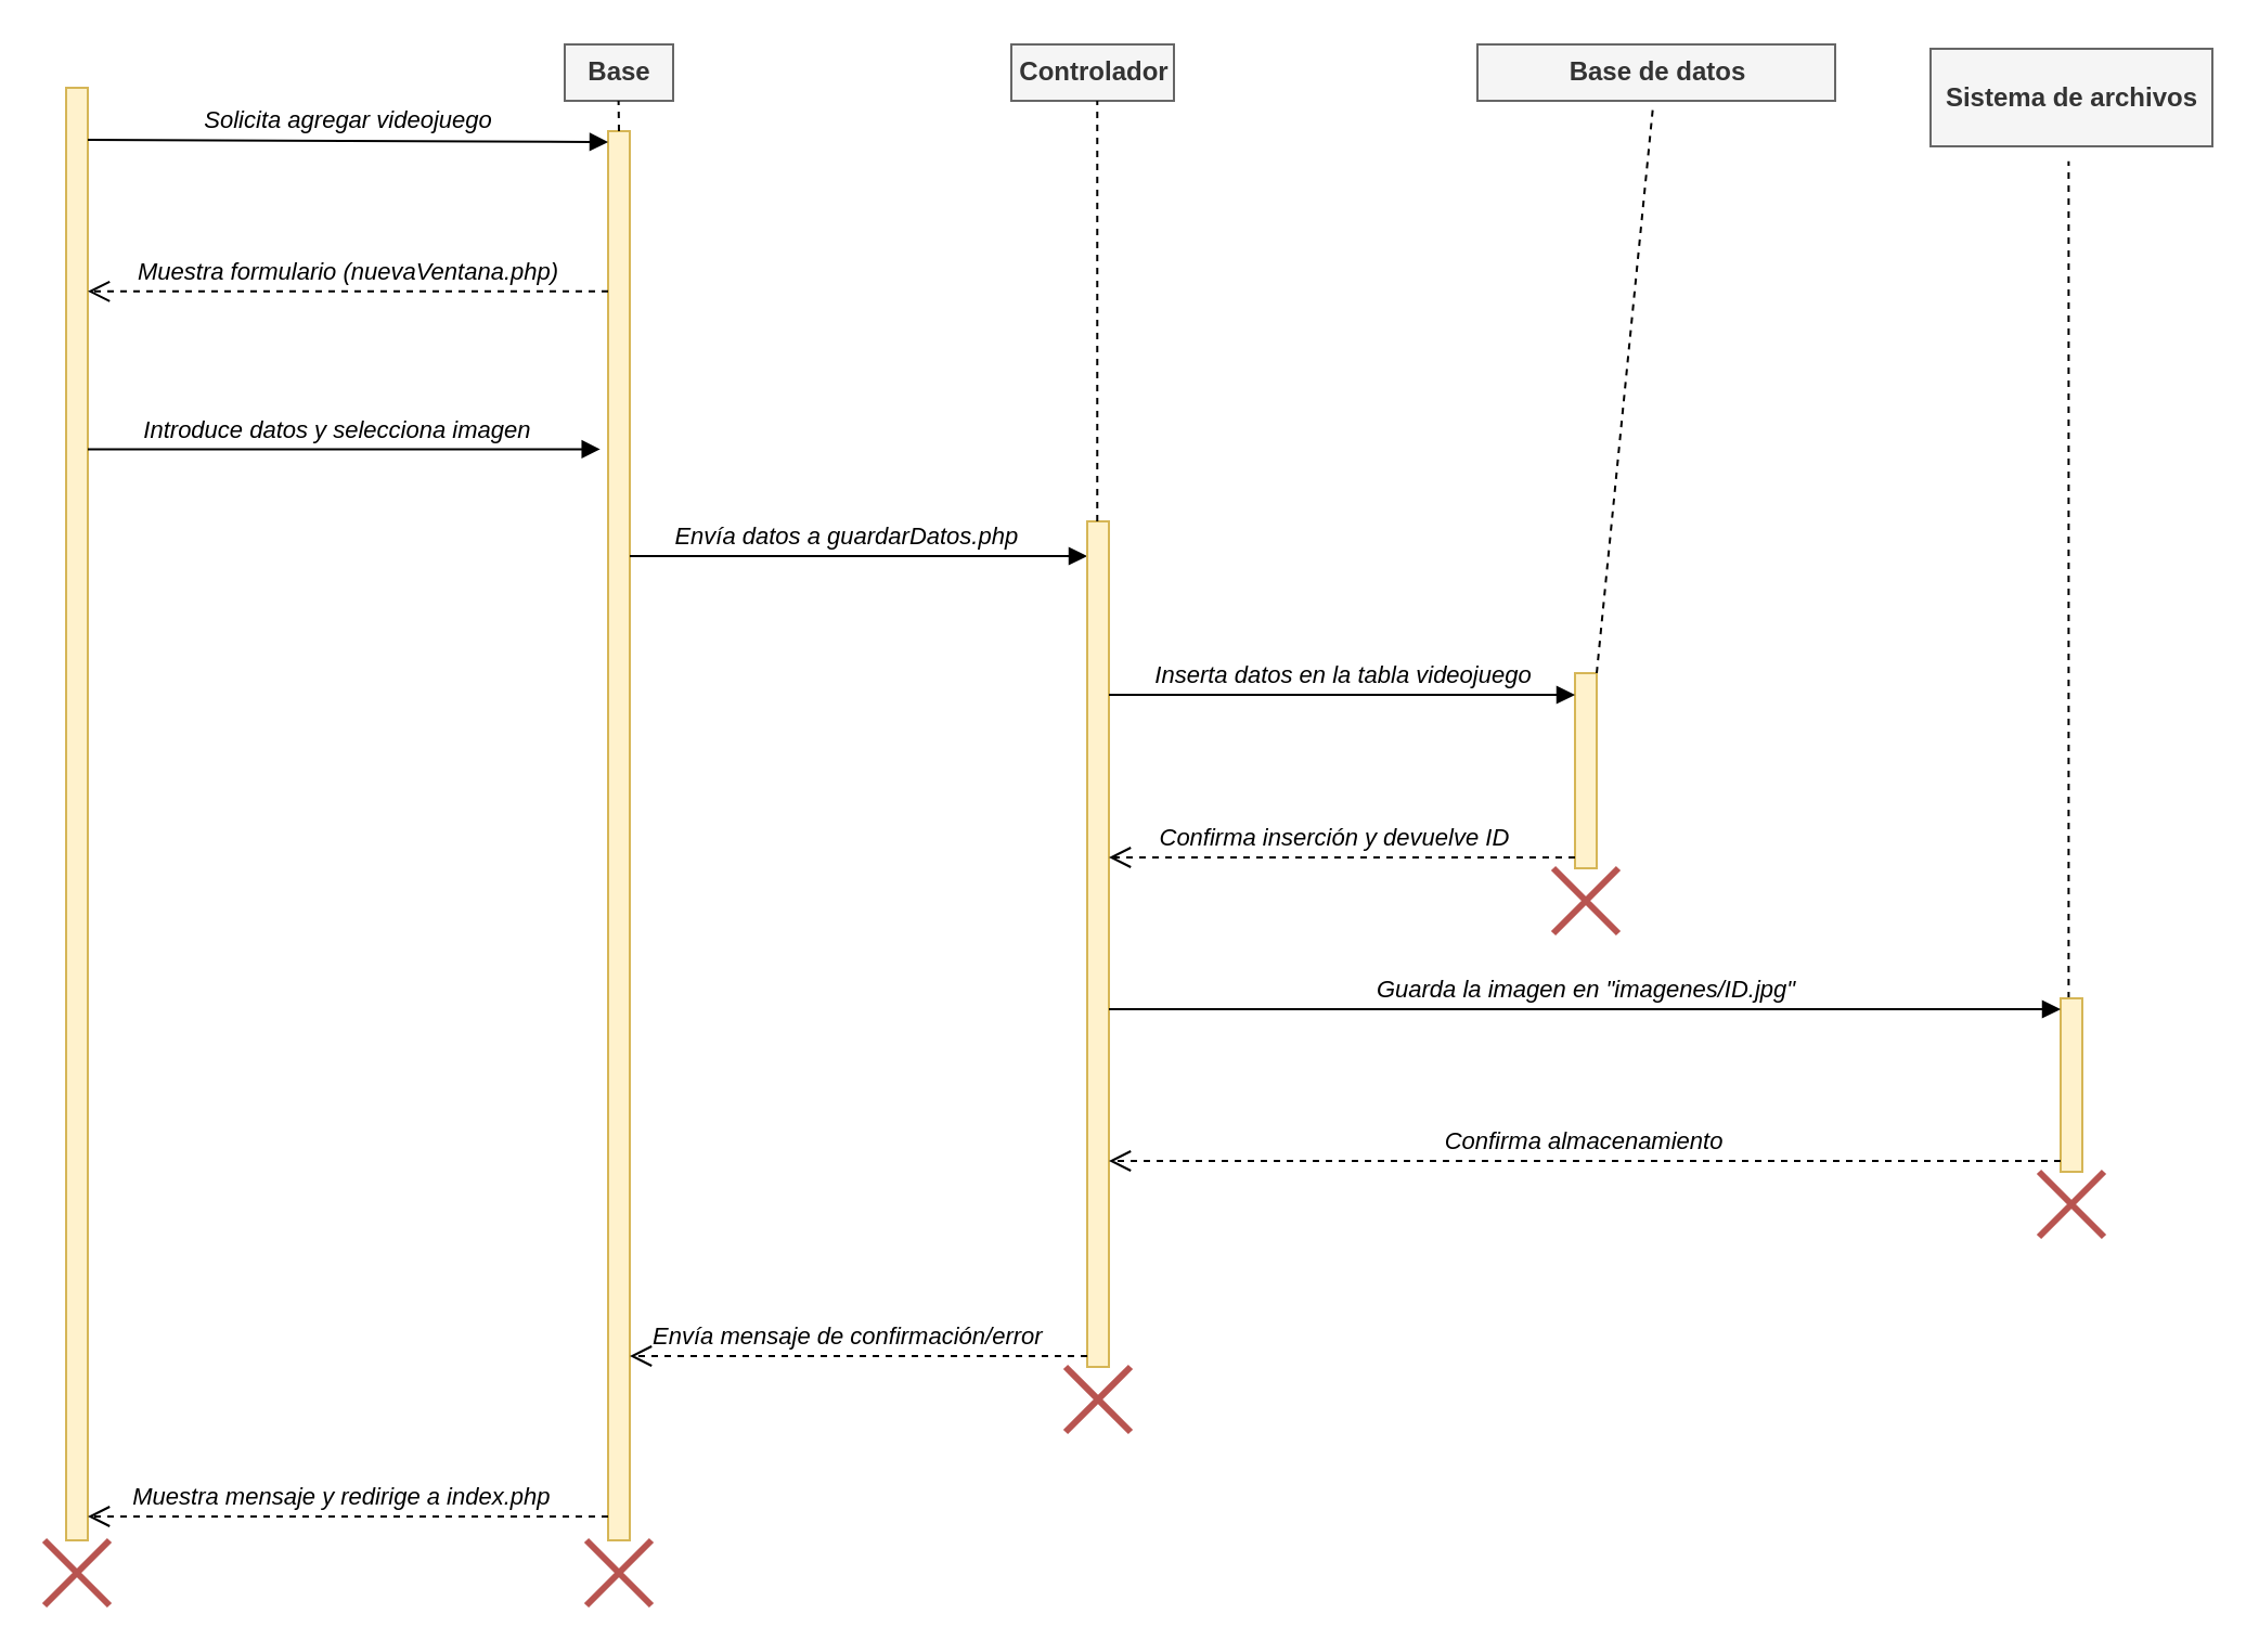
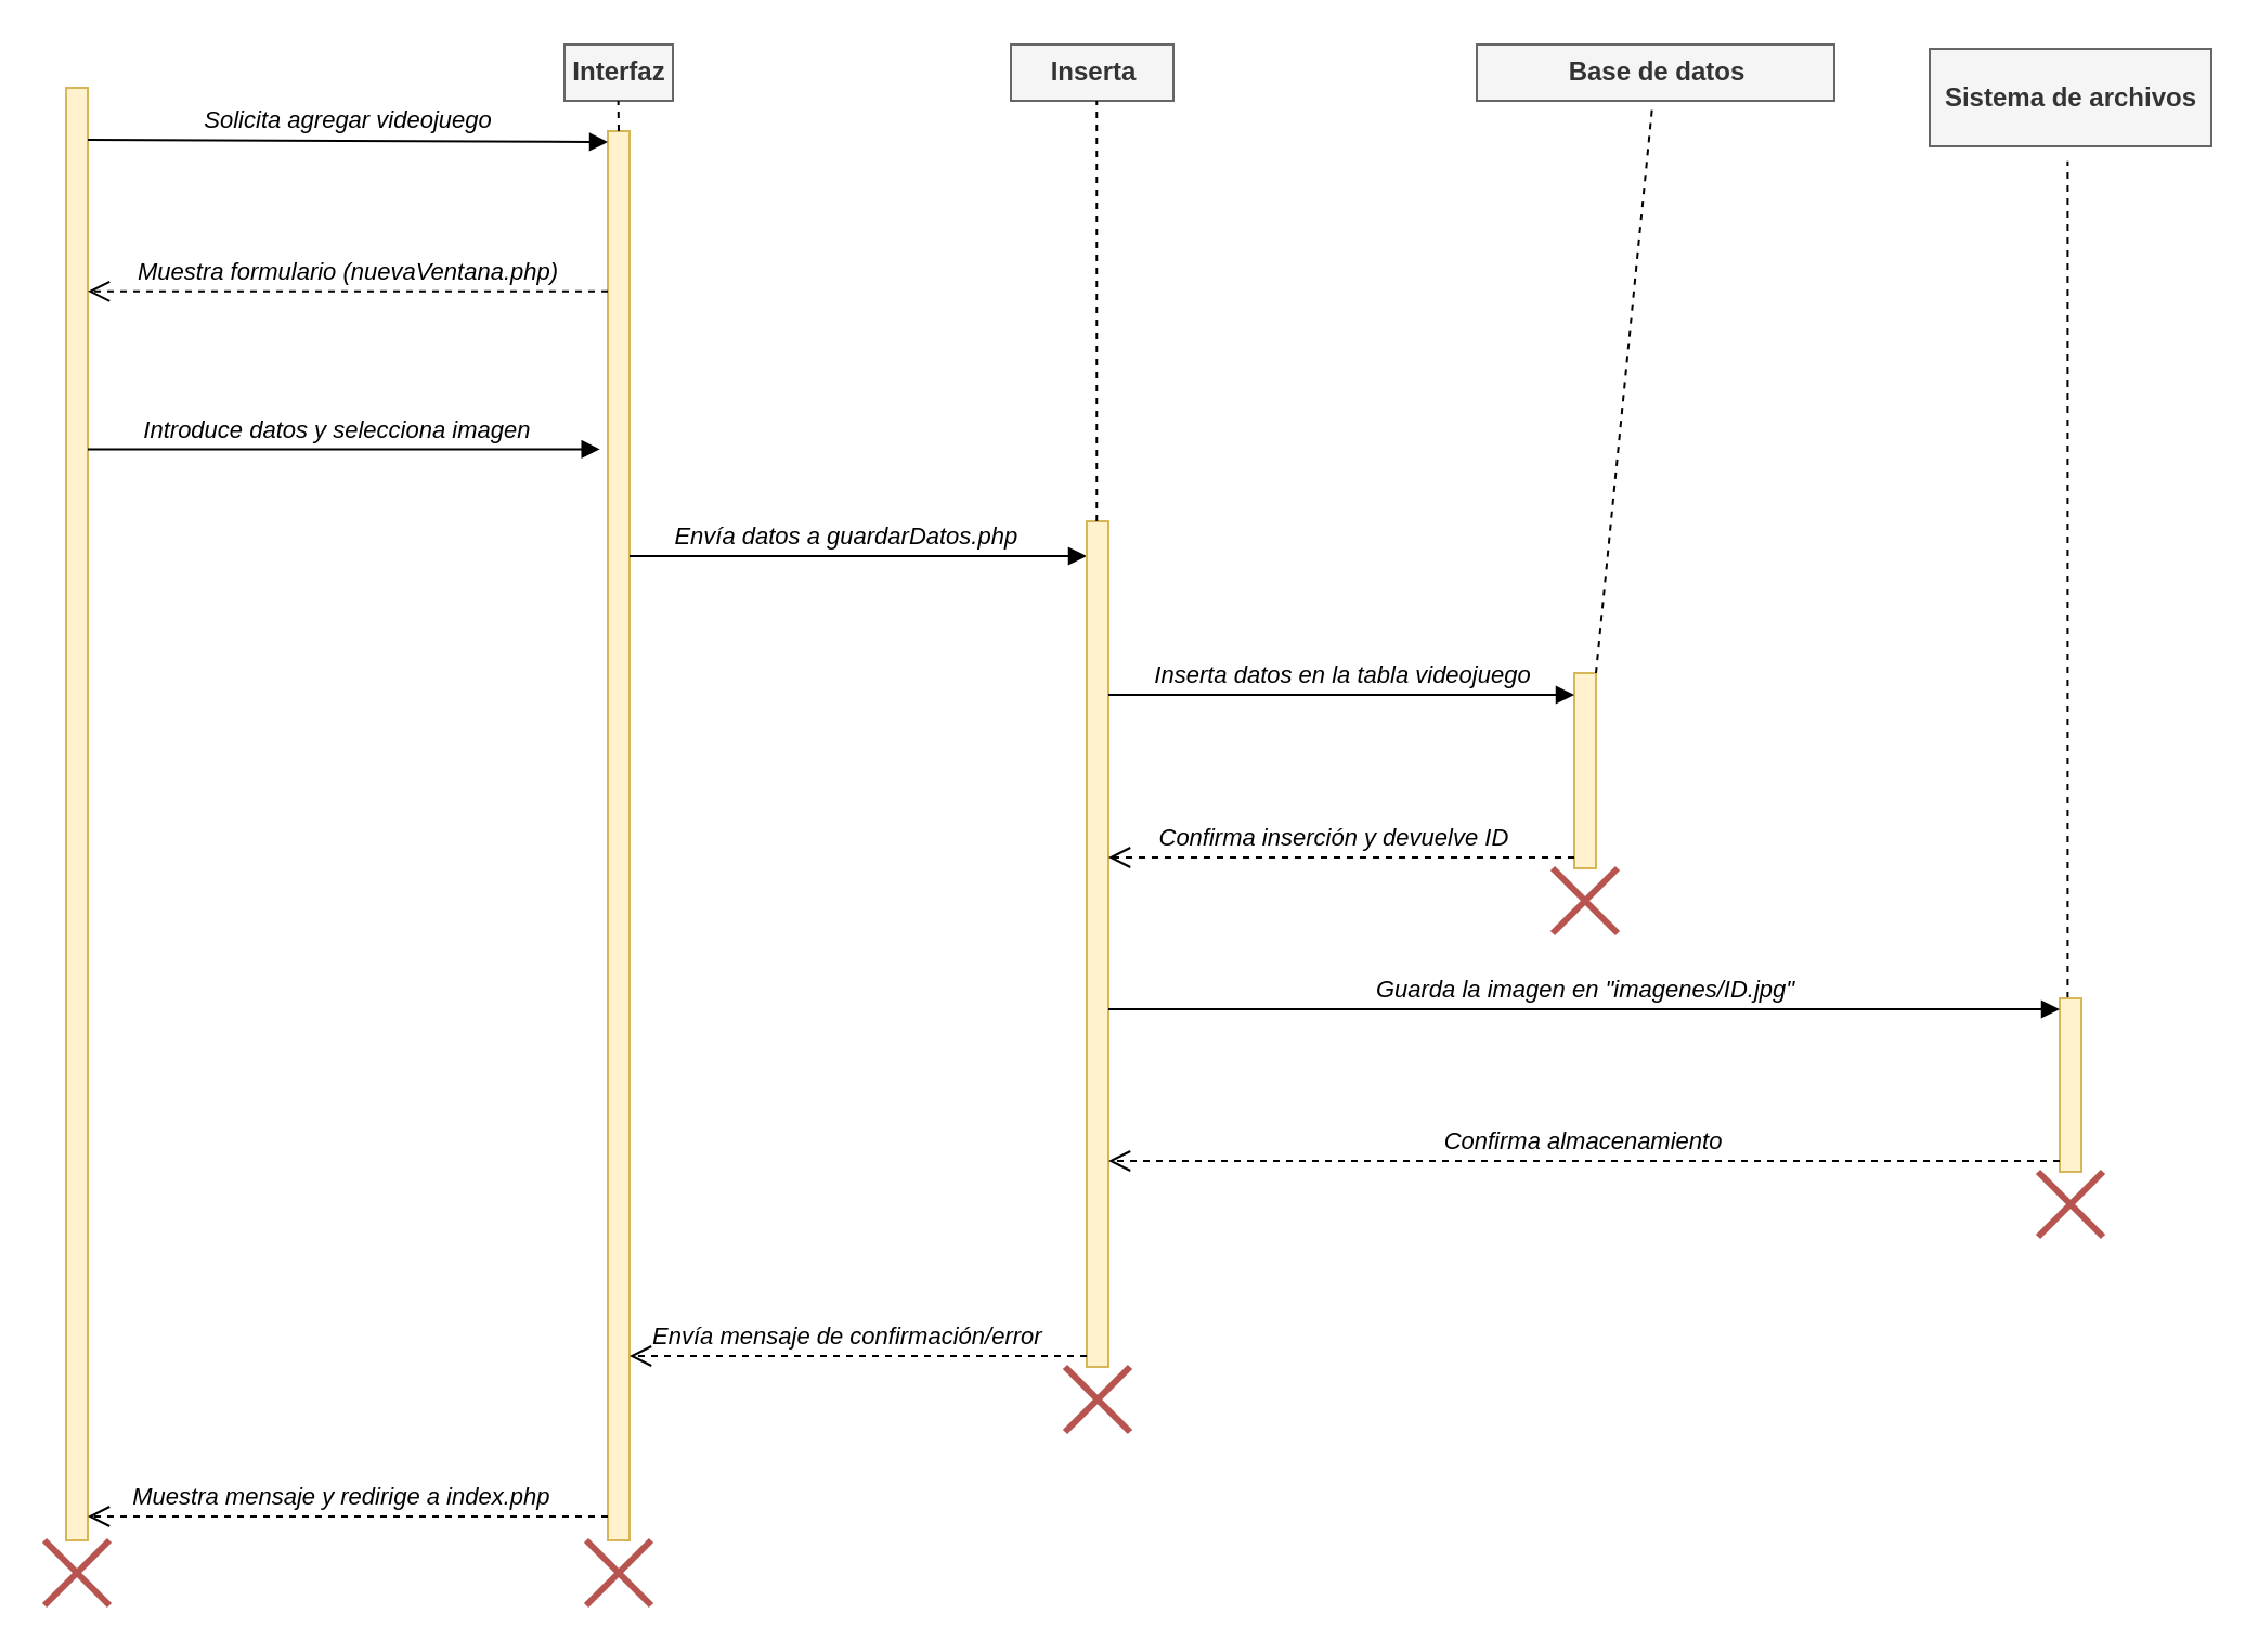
  <mxCell id="0" />
  <mxCell id="1" parent="0" />
  <mxCell id="2" value="" style="html=1;points=[[0,0,0,0,5],[0,1,0,0,-5],[1,0,0,0,5],[1,1,0,0,-5]];perimeter=orthogonalPerimeter;outlineConnect=0;targetShapes=umlLifeline;portConstraint=eastwest;newEdgeStyle={&quot;curved&quot;:0,&quot;rounded&quot;:0};fillColor=#fff2cc;strokeColor=#d6b656;" vertex="1" parent="1"><mxGeometry x="30" y="40" width="10" height="670" as="geometry" /></mxCell>
  <mxCell id="3" value="&lt;span style=&quot;font-size: 11px;&quot;&gt;Introduce datos y selecciona imagen&amp;nbsp;&amp;nbsp;&lt;/span&gt;" style="html=1;verticalAlign=bottom;endArrow=block;curved=0;rounded=0;align=center;fontStyle=2;labelPosition=left;verticalLabelPosition=top;horizontal=1;entryX=-0.365;entryY=0.316;entryDx=0;entryDy=0;entryPerimeter=0;" edge="1" parent="1"><mxGeometry width="80" relative="1" as="geometry"><mxPoint x="40" y="206.72" as="sourcePoint" /><mxPoint x="276.35" y="206.72" as="targetPoint" /></mxGeometry></mxCell>
  <mxCell id="4" value="" style="html=1;points=[[0,0,0,0,5],[0,1,0,0,-5],[1,0,0,0,5],[1,1,0,0,-5]];perimeter=orthogonalPerimeter;outlineConnect=0;targetShapes=umlLifeline;portConstraint=eastwest;newEdgeStyle={&quot;curved&quot;:0,&quot;rounded&quot;:0};fillColor=#fff2cc;strokeColor=#d6b656;" vertex="1" parent="1"><mxGeometry x="280" y="60" width="10" height="650" as="geometry" /></mxCell>
  <mxCell id="5" value="&lt;span style=&quot;font-style: italic;&quot;&gt;Solicita agregar videojuego&lt;/span&gt;" style="html=1;verticalAlign=bottom;endArrow=block;curved=0;rounded=0;align=center;entryX=0;entryY=0;entryDx=0;entryDy=5;entryPerimeter=0;" edge="1" target="4" parent="1"><mxGeometry relative="1" as="geometry"><mxPoint x="40" y="64" as="sourcePoint" /><mxPoint x="260" y="64" as="targetPoint" /></mxGeometry></mxCell>
  <mxCell id="6" value="&lt;i&gt;Muestra formulario (nuevaVentana.php)&lt;/i&gt;" style="html=1;verticalAlign=bottom;endArrow=open;dashed=1;endSize=8;curved=0;rounded=0;exitX=0;exitY=0.167;exitDx=0;exitDy=0;exitPerimeter=0;" edge="1" parent="1"><mxGeometry relative="1" as="geometry"><mxPoint x="40" y="133.89" as="targetPoint" /><mxPoint x="280" y="133.89" as="sourcePoint" /></mxGeometry></mxCell>
  <mxCell id="7" value="&lt;i&gt;Envía datos a guardarDatos.php&amp;nbsp; &amp;nbsp;&amp;nbsp;&lt;/i&gt;" style="html=1;verticalAlign=bottom;endArrow=block;curved=0;rounded=0;align=center;" edge="1" parent="1"><mxGeometry width="80" relative="1" as="geometry"><mxPoint x="290" y="256" as="sourcePoint" /><mxPoint x="501" y="256" as="targetPoint" /></mxGeometry></mxCell>
- <mxCell id="8" value="Base" style="text;align=center;fontStyle=1;verticalAlign=middle;spacingLeft=3;spacingRight=3;rotatable=0;points=[[0,0.5],[1,0.5]];portConstraint=eastwest;html=1;rounded=0;glass=0;fillColor=#f5f5f5;fontColor=#333333;strokeColor=#666666;" vertex="1" parent="1"><mxGeometry x="260" y="20" width="50" height="26" as="geometry" /></mxCell>
+ <mxCell id="8" value="Interfaz" style="text;align=center;fontStyle=1;verticalAlign=middle;spacingLeft=3;spacingRight=3;rotatable=0;points=[[0,0.5],[1,0.5]];portConstraint=eastwest;html=1;rounded=0;glass=0;fillColor=#f5f5f5;fontColor=#333333;strokeColor=#666666;" vertex="1" parent="1"><mxGeometry x="260" y="20" width="50" height="26" as="geometry" /></mxCell>
  <mxCell id="9" value="" style="html=1;points=[[0,0,0,0,5],[0,1,0,0,-5],[1,0,0,0,5],[1,1,0,0,-5]];perimeter=orthogonalPerimeter;outlineConnect=0;targetShapes=umlLifeline;portConstraint=eastwest;newEdgeStyle={&quot;curved&quot;:0,&quot;rounded&quot;:0};fillColor=#fff2cc;strokeColor=#d6b656;" vertex="1" parent="1"><mxGeometry x="501" y="240" width="10" height="390" as="geometry" /></mxCell>
  <mxCell id="10" value="" style="endArrow=none;dashed=1;endFill=0;endSize=12;html=1;rounded=0;curved=0;startFill=0;" edge="1" parent="1"><mxGeometry width="160" relative="1" as="geometry"><mxPoint x="285" y="60" as="sourcePoint" /><mxPoint x="284.81" y="46" as="targetPoint" /></mxGeometry></mxCell>
- <mxCell id="11" value="Controlador" style="text;align=center;fontStyle=1;verticalAlign=middle;spacingLeft=3;spacingRight=3;rotatable=0;points=[[0,0.5],[1,0.5]];portConstraint=eastwest;html=1;rounded=0;glass=0;fillColor=#f5f5f5;fontColor=#333333;strokeColor=#666666;" vertex="1" parent="1"><mxGeometry x="466" y="20" width="75" height="26" as="geometry" /></mxCell>
+ <mxCell id="11" value="Inserta" style="text;align=center;fontStyle=1;verticalAlign=middle;spacingLeft=3;spacingRight=3;rotatable=0;points=[[0,0.5],[1,0.5]];portConstraint=eastwest;html=1;rounded=0;glass=0;fillColor=#f5f5f5;fontColor=#333333;strokeColor=#666666;" vertex="1" parent="1"><mxGeometry x="466" y="20" width="75" height="26" as="geometry" /></mxCell>
  <mxCell id="12" value="" style="endArrow=none;dashed=1;endFill=0;endSize=12;html=1;rounded=0;curved=0;startFill=0;" edge="1" parent="1" source="9"><mxGeometry width="160" relative="1" as="geometry"><mxPoint x="505.83" y="60" as="sourcePoint" /><mxPoint x="505.64" y="46" as="targetPoint" /></mxGeometry></mxCell>
  <mxCell id="13" value="" style="html=1;points=[[0,0,0,0,5],[0,1,0,0,-5],[1,0,0,0,5],[1,1,0,0,-5]];perimeter=orthogonalPerimeter;outlineConnect=0;targetShapes=umlLifeline;portConstraint=eastwest;newEdgeStyle={&quot;curved&quot;:0,&quot;rounded&quot;:0};fillColor=#fff2cc;strokeColor=#d6b656;" vertex="1" parent="1"><mxGeometry x="726" y="310" width="10" height="90" as="geometry" /></mxCell>
  <mxCell id="14" value="&lt;i&gt;Inserta datos en la tabla videojuego&lt;/i&gt;" style="html=1;verticalAlign=bottom;endArrow=block;curved=0;rounded=0;entryX=0;entryY=0;entryDx=0;entryDy=5;entryPerimeter=0;" edge="1" parent="1"><mxGeometry relative="1" as="geometry"><mxPoint x="511" y="320" as="sourcePoint" /><mxPoint x="726" y="320" as="targetPoint" /></mxGeometry></mxCell>
  <mxCell id="15" value="&lt;i&gt;&amp;nbsp;Confirma inserción y devuelve ID&amp;nbsp; &amp;nbsp;&lt;/i&gt;" style="html=1;verticalAlign=bottom;endArrow=open;dashed=1;endSize=8;curved=0;rounded=0;exitX=0;exitY=1;exitDx=0;exitDy=-5;exitPerimeter=0;" edge="1" source="13" parent="1" target="9"><mxGeometry relative="1" as="geometry"><mxPoint x="500" y="391" as="targetPoint" /><mxPoint x="700" y="390" as="sourcePoint" /></mxGeometry></mxCell>
  <mxCell id="16" value="Base de datos" style="text;align=center;fontStyle=1;verticalAlign=middle;spacingLeft=3;spacingRight=3;rotatable=0;points=[[0,0.5],[1,0.5]];portConstraint=eastwest;html=1;rounded=0;glass=0;fillColor=#f5f5f5;fontColor=#333333;strokeColor=#666666;" vertex="1" parent="1"><mxGeometry x="681" y="20" width="165" height="26" as="geometry" /></mxCell>
  <mxCell id="17" value="" style="endArrow=none;dashed=1;endFill=0;endSize=12;html=1;rounded=0;curved=0;startFill=0;entryX=0.49;entryY=1.154;entryDx=0;entryDy=0;entryPerimeter=0;" edge="1" parent="1" source="13" target="16"><mxGeometry width="160" relative="1" as="geometry"><mxPoint x="715" y="240" as="sourcePoint" /><mxPoint x="730" y="80" as="targetPoint" /></mxGeometry></mxCell>
  <mxCell id="18" value="Sistema de archivos" style="text;align=center;fontStyle=1;verticalAlign=middle;spacingLeft=3;spacingRight=3;rotatable=0;points=[[0,0.5],[1,0.5]];portConstraint=eastwest;html=1;rounded=0;glass=0;fillColor=#f5f5f5;fontColor=#333333;strokeColor=#666666;" vertex="1" parent="1"><mxGeometry x="890" y="22" width="130" height="45" as="geometry" /></mxCell>
  <mxCell id="19" value="" style="endArrow=none;dashed=1;endFill=0;endSize=12;html=1;rounded=0;curved=0;startFill=0;entryX=0.49;entryY=1.154;entryDx=0;entryDy=0;entryPerimeter=0;" edge="1" parent="1" source="20" target="18"><mxGeometry width="160" relative="1" as="geometry"><mxPoint x="954" y="450" as="sourcePoint" /><mxPoint x="953" y="82" as="targetPoint" /></mxGeometry></mxCell>
  <mxCell id="20" value="" style="html=1;points=[[0,0,0,0,5],[0,1,0,0,-5],[1,0,0,0,5],[1,1,0,0,-5]];perimeter=orthogonalPerimeter;outlineConnect=0;targetShapes=umlLifeline;portConstraint=eastwest;newEdgeStyle={&quot;curved&quot;:0,&quot;rounded&quot;:0};fillColor=#fff2cc;strokeColor=#d6b656;" vertex="1" parent="1"><mxGeometry x="950" y="460" width="10" height="80" as="geometry" /></mxCell>
  <mxCell id="21" value="&lt;i&gt;&amp;nbsp;Guarda la imagen en &quot;imagenes/ID.jpg&quot;&amp;nbsp;&lt;/i&gt;" style="html=1;verticalAlign=bottom;endArrow=block;curved=0;rounded=0;entryX=0;entryY=0;entryDx=0;entryDy=5;" edge="1" target="20" parent="1" source="9"><mxGeometry relative="1" as="geometry"><mxPoint x="650" y="465" as="sourcePoint" /></mxGeometry></mxCell>
  <mxCell id="22" value="&lt;i&gt;Confirma almacenamiento&lt;/i&gt;" style="html=1;verticalAlign=bottom;endArrow=open;dashed=1;endSize=8;curved=0;rounded=0;exitX=0;exitY=1;exitDx=0;exitDy=-5;" edge="1" source="20" parent="1" target="9"><mxGeometry relative="1" as="geometry"><mxPoint x="650" y="535" as="targetPoint" /></mxGeometry></mxCell>
  <mxCell id="23" value="&lt;span style=&quot;font-size: 11px;&quot;&gt;&lt;i&gt;Envía mensaje de confirmación/error&amp;nbsp; &amp;nbsp;&lt;/i&gt;&lt;/span&gt;" style="html=1;verticalAlign=bottom;endArrow=open;dashed=1;endSize=8;curved=0;rounded=0;align=center;exitX=0;exitY=1;exitDx=0;exitDy=-5;exitPerimeter=0;" edge="1" parent="1" source="9" target="4"><mxGeometry relative="1" as="geometry"><mxPoint x="330" y="600" as="targetPoint" /><mxPoint x="460" y="620" as="sourcePoint" /></mxGeometry></mxCell>
  <mxCell id="24" value="&lt;span style=&quot;font-size: 11px;&quot;&gt;&lt;i&gt;Muestra mensaje y redirige a index.php&amp;nbsp;&amp;nbsp;&lt;/i&gt;&lt;/span&gt;" style="html=1;verticalAlign=bottom;endArrow=open;dashed=1;endSize=8;curved=0;rounded=0;align=center;" edge="1" parent="1"><mxGeometry relative="1" as="geometry"><mxPoint x="40" y="699" as="targetPoint" /><mxPoint x="280" y="699" as="sourcePoint" /></mxGeometry></mxCell>
  <mxCell id="25" value="" style="shape=umlDestroy;whiteSpace=wrap;html=1;strokeWidth=3;targetShapes=umlLifeline;fillColor=#f8cecc;strokeColor=#b85450;" vertex="1" parent="1"><mxGeometry x="20" y="710" width="30" height="30" as="geometry" /></mxCell>
  <mxCell id="26" value="" style="shape=umlDestroy;whiteSpace=wrap;html=1;strokeWidth=3;targetShapes=umlLifeline;fillColor=#f8cecc;strokeColor=#b85450;" vertex="1" parent="1"><mxGeometry x="716" y="400" width="30" height="30" as="geometry" /></mxCell>
  <mxCell id="27" value="" style="shape=umlDestroy;whiteSpace=wrap;html=1;strokeWidth=3;targetShapes=umlLifeline;fillColor=#f8cecc;strokeColor=#b85450;" vertex="1" parent="1"><mxGeometry x="270" y="710" width="30" height="30" as="geometry" /></mxCell>
  <mxCell id="28" value="" style="shape=umlDestroy;whiteSpace=wrap;html=1;strokeWidth=3;targetShapes=umlLifeline;fillColor=#f8cecc;strokeColor=#b85450;" vertex="1" parent="1"><mxGeometry x="491" y="630" width="30" height="30" as="geometry" /></mxCell>
  <mxCell id="29" value="" style="shape=umlDestroy;whiteSpace=wrap;html=1;strokeWidth=3;targetShapes=umlLifeline;fillColor=#f8cecc;strokeColor=#b85450;" vertex="1" parent="1"><mxGeometry x="940" y="540" width="30" height="30" as="geometry" /></mxCell>
